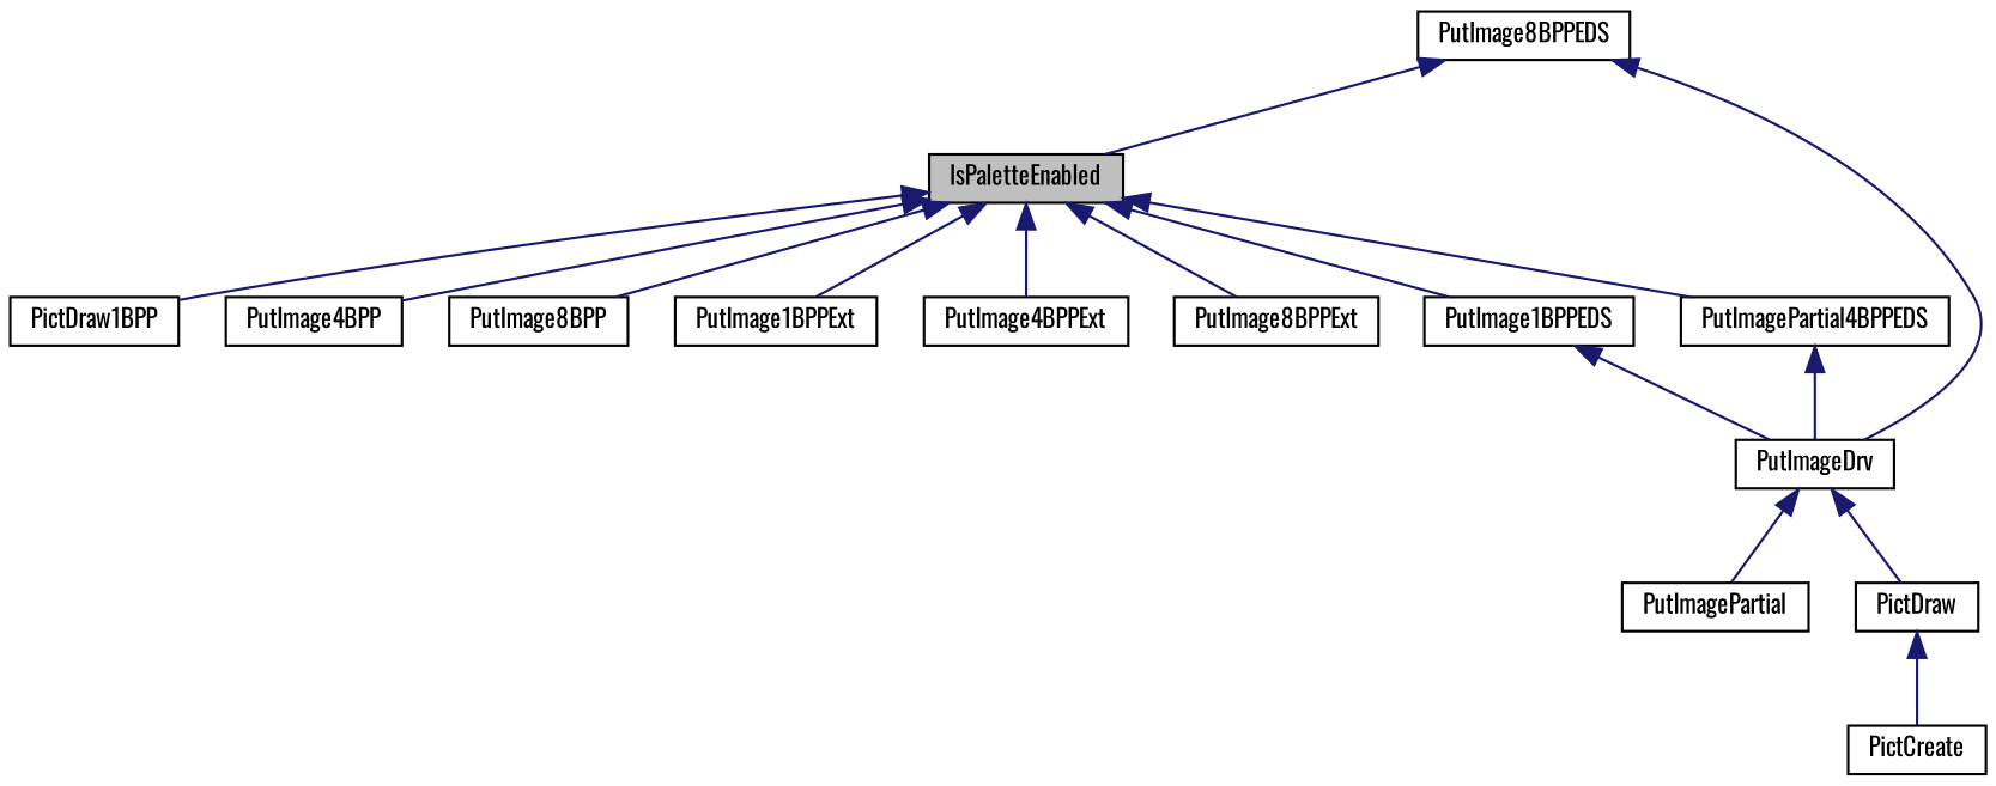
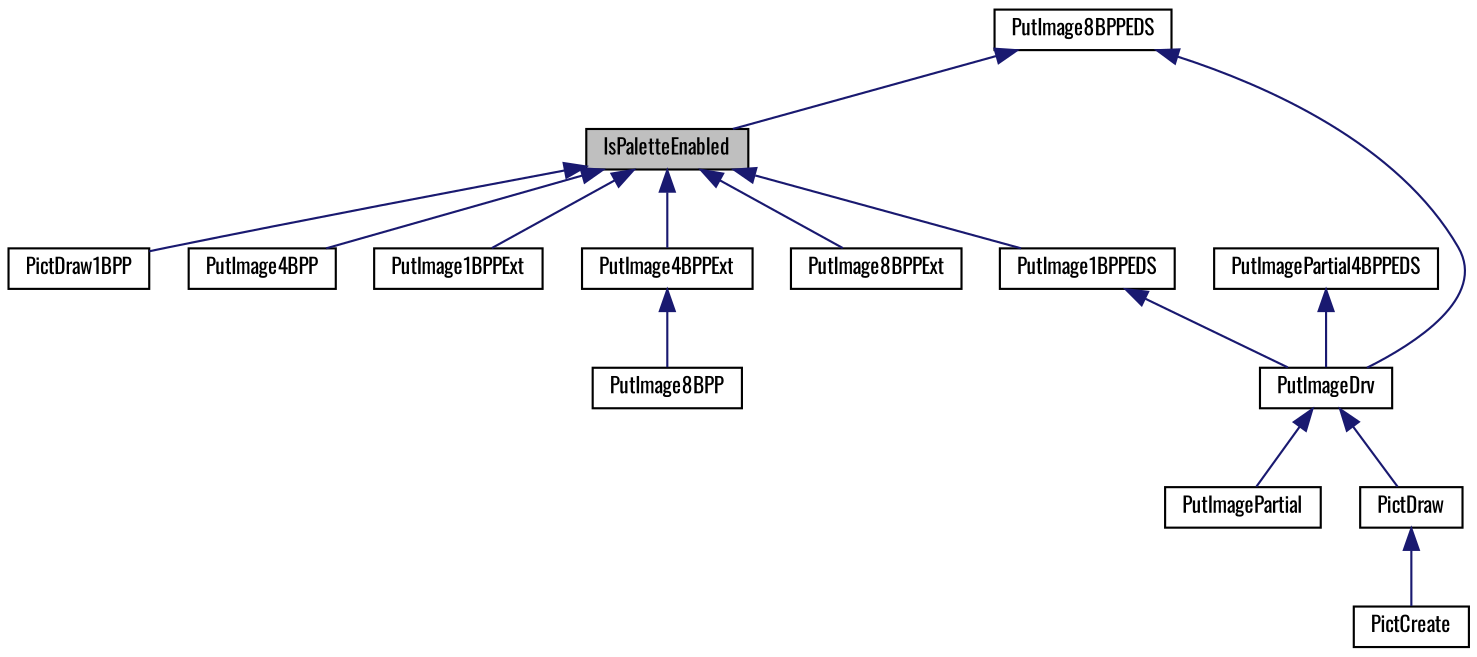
  digraph {
    fontname=Oswald
    rankdir=TB
    node [color=black fillcolor=white fontname=Oswald fontsize=10 shape=record style=filled]
    edge [color=midnightblue dir=back fontname=Oswald fontsize=10 labelfontname=Helvetica labelfontsize=10 style=solid]
    n1 [fillcolor=grey75 fontcolor=black height=0.2 label=IsPaletteEnabled width=0.4]
    n2 [height=0.2 label=PictDraw1BPP width=0.4]
    n3 [height=0.2 label=PutImage4BPP width=0.4]
    n4 [height=0.2 label=PutImage8BPP width=0.4]
    n5 [height=0.2 label=PutImage1BPPExt width=0.4]
    n6 [height=0.2 label=PutImage4BPPExt width=0.4]
    n7 [height=0.2 label=PutImage8BPPExt width=0.4]
    n8 [height=0.2 label=PutImage1BPPEDS width=0.4]
    n9 [height=0.2 label=PutImagePartial4BPPEDS width=0.4]
    n10 [height=0.2 label=PutImageDrv width=0.4]
    n11 [height=0.2 label=PutImage8BPPEDS width=0.4]
    n12 [height=0.2 label=PutImagePartial width=0.4]
    n13 [height=0.2 label=PictDraw width=0.4]
    n14 [height=0.2 label=PictCreate width=0.4]
    n1 -> n2
    n1 -> n3
-   n1 -> n4
+   n6 -> n4
    n1 -> n5
    n1 -> n6
    n1 -> n7
    n1 -> n8
-   n1 -> n9
    n8 -> n10
    n9 -> n10
    n10 -> n12
    n10 -> n13
    n11 -> n1
    n11 -> n10
    n13 -> n14
  }
